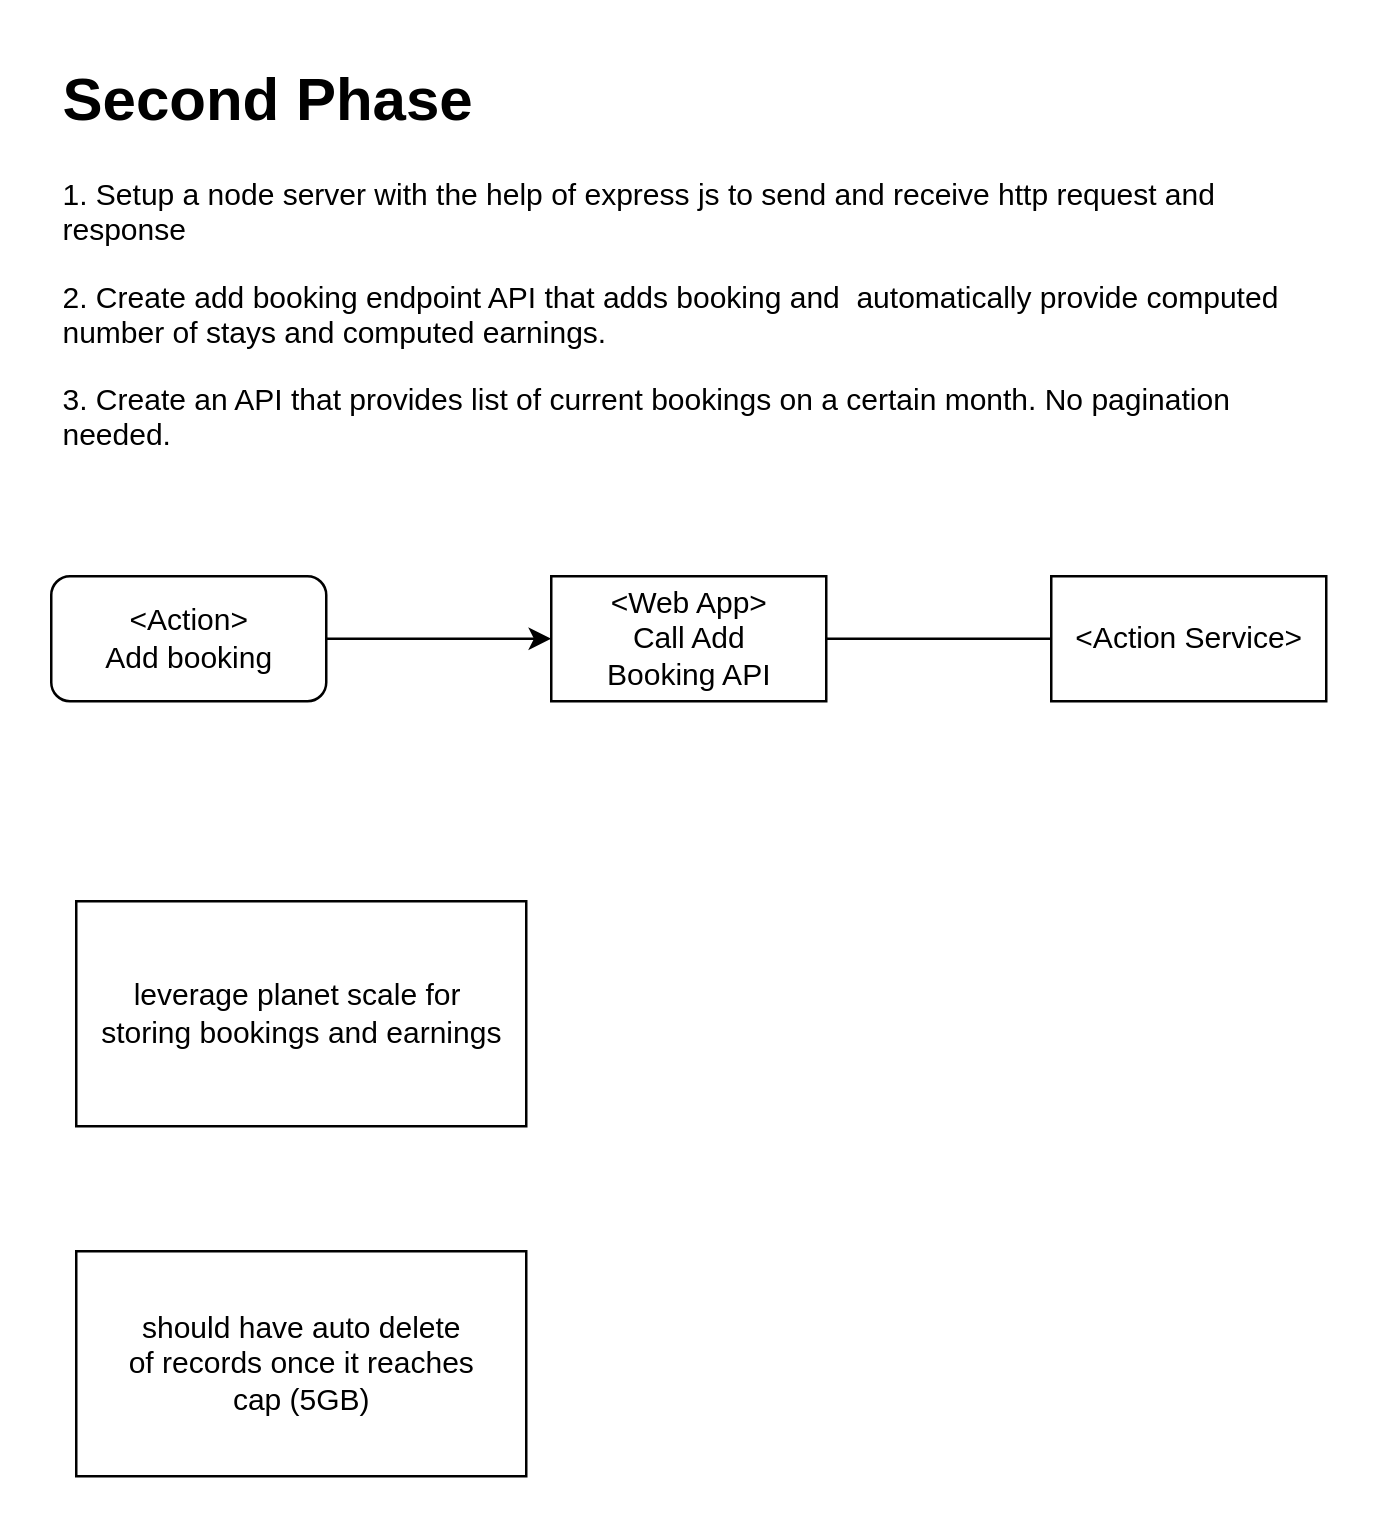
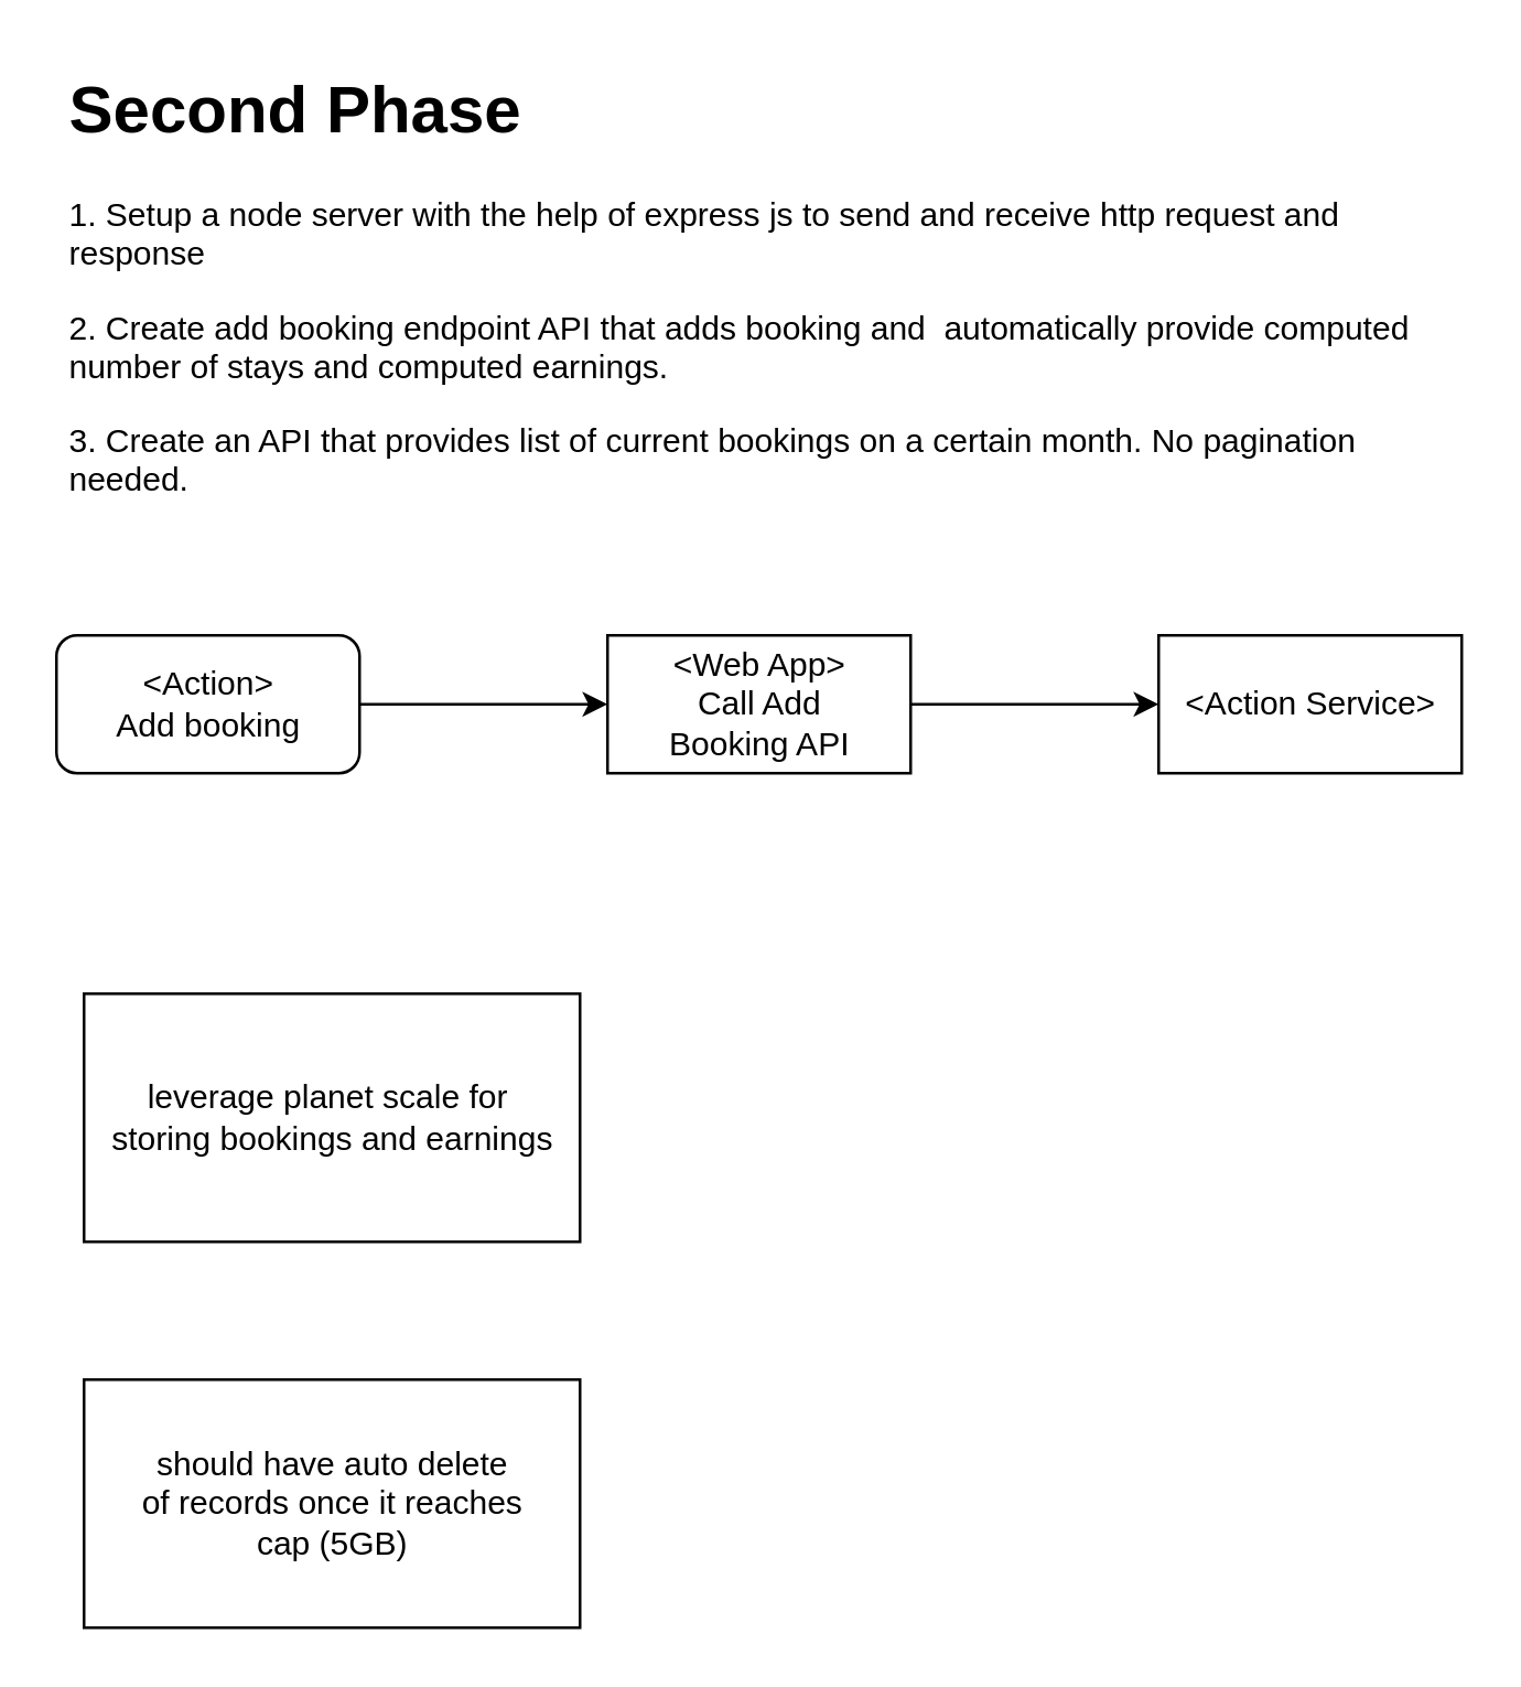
  <mxCell id="0" />
  <mxCell id="1" parent="0" />
  <mxCell id="2" value="&lt;h1&gt;Second Phase&lt;/h1&gt;&lt;p&gt;1. Setup a node server with the help of express js to send and receive http request and response&lt;/p&gt;&lt;p&gt;2.&amp;nbsp;&lt;span style=&quot;background-color: initial;&quot;&gt;Create add booking endpoint API that adds booking and&amp;nbsp; automatically provide computed number of stays and computed earnings.&amp;nbsp;&lt;/span&gt;&lt;/p&gt;&lt;p&gt;&lt;span style=&quot;background-color: initial;&quot;&gt;3. Create an API that provides list of current bookings on a certain month. No pagination needed.&lt;/span&gt;&lt;/p&gt;&lt;p&gt;&lt;span style=&quot;background-color: initial;&quot;&gt;&lt;br&gt;&lt;/span&gt;&lt;/p&gt;" style="text;html=1;strokeColor=none;fillColor=none;spacing=5;spacingTop=-20;whiteSpace=wrap;overflow=hidden;rounded=0;" parent="1" vertex="1"><mxGeometry x="20" y="20" width="500" height="190" as="geometry" /></mxCell>
  <mxCell id="3" style="edgeStyle=none;html=1;entryX=0;entryY=0.5;entryDx=0;entryDy=0;" parent="1" source="4" target="6" edge="1"><mxGeometry relative="1" as="geometry" /></mxCell>
  <mxCell id="4" value="&amp;lt;Action&amp;gt;&lt;br&gt;Add booking" style="html=1;rounded=1;" parent="1" vertex="1"><mxGeometry x="20" y="230" width="110" height="50" as="geometry" /></mxCell>
- <mxCell id="5" style="edgeStyle=none;html=1;exitX=1;exitY=0.5;exitDx=0;exitDy=0;entryX=0;entryY=0.5;entryDx=0;entryDy=0;endArrow=none;" parent="1" source="6" target="7" edge="1"><mxGeometry relative="1" as="geometry" /></mxCell>
+ <mxCell id="5" style="edgeStyle=none;html=1;exitX=1;exitY=0.5;exitDx=0;exitDy=0;entryX=0;entryY=0.5;entryDx=0;entryDy=0;" parent="1" source="6" target="7" edge="1"><mxGeometry relative="1" as="geometry" /></mxCell>
  <mxCell id="6" value="&amp;lt;Web App&amp;gt;&lt;br&gt;Call Add &lt;br&gt;Booking API" style="html=1;" parent="1" vertex="1"><mxGeometry x="220" y="230" width="110" height="50" as="geometry" /></mxCell>
  <mxCell id="7" value="&amp;lt;Action Service&amp;gt;" style="html=1;" parent="1" vertex="1"><mxGeometry x="420" y="230" width="110" height="50" as="geometry" /></mxCell>
  <mxCell id="8" value="leverage planet scale for&amp;nbsp;&lt;br&gt;storing bookings and earnings" style="html=1;" vertex="1" parent="1"><mxGeometry x="30" y="360" width="180" height="90" as="geometry" /></mxCell>
  <mxCell id="9" value="should have auto delete&lt;br&gt;of records once it reaches &lt;br&gt;cap (5GB)" style="html=1;" vertex="1" parent="1"><mxGeometry x="30" y="500" width="180" height="90" as="geometry" /></mxCell>
